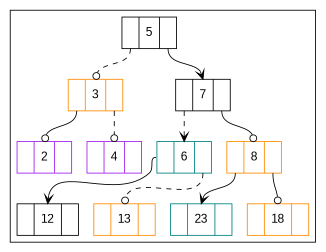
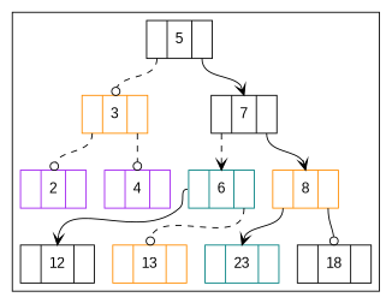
  digraph {
    fontname="Liberation Sans"
    node [color=black fontname="Liberation Sans" shape=record]
    edge [arrowhead=odot fontname="Liberation Sans" headport=f1 style=solid tailport=f0]
    n1 [label="<f0>|<f1>12|<f2>"]
    n2 [color=darkorange label="<f0>|<f1>13|<f2>"]
-   n3 [color=darkorange label="<f0>|<f1>18|<f2>"]
+   n3 [label="<f0>|<f1>18|<f2>"]
    n4 [color=purple label="<f0>|<f1>2|<f2>"]
    n5 [color=teal label="<f0>|<f1>23|<f2>"]
    n6 [color=darkorange label="<f0>|<f1>3|<f2>"]
    n7 [color=purple label="<f0>|<f1>4|<f2>"]
    n8 [label="<f0>|<f1>5|<f2>"]
    n9 [label="<f0>|<f1>7|<f2>"]
    n10 [color=teal label="<f0>|<f1>6|<f2>"]
    n11 [color=darkorange label="<f0>|<f1>8|<f2>"]
    subgraph cluster_1 {
      n1
      n2
      n3
      n4
      n5
      n6
      n7
      n8
      n9
      n10
      n11
    }
-   n6 -> n4
+   n6 -> n4 [style=dashed]
    n6 -> n7 [style=dashed tailport=f2]
    n8 -> n6 [style=dashed]
    n8 -> n9 [arrowhead=vee tailport=f2]
    n9 -> n10 [arrowhead=vee style=dashed]
-   n9 -> n11 [tailport=f2]
+   n9 -> n11 [arrowhead=vee tailport=f2]
    n10 -> n1 [arrowhead=vee]
    n10 -> n2 [style=dashed tailport=f2]
    n11 -> n3 [tailport=f2]
    n11 -> n5 [arrowhead=vee]
  }
